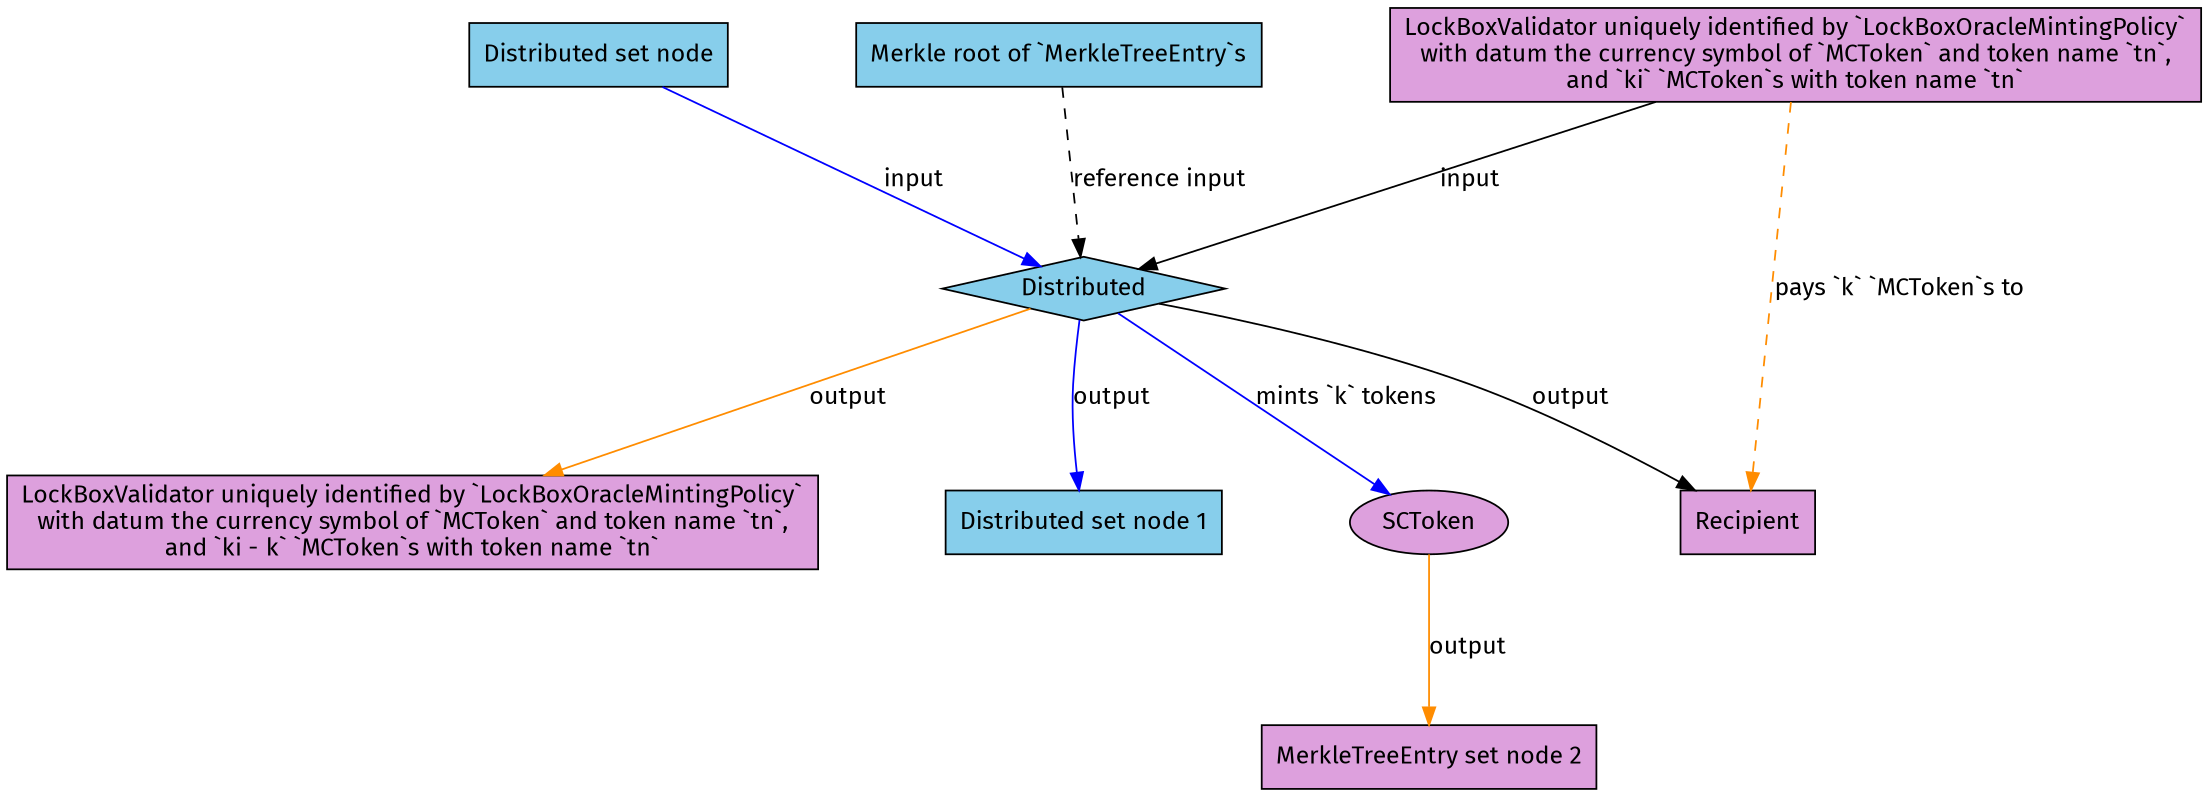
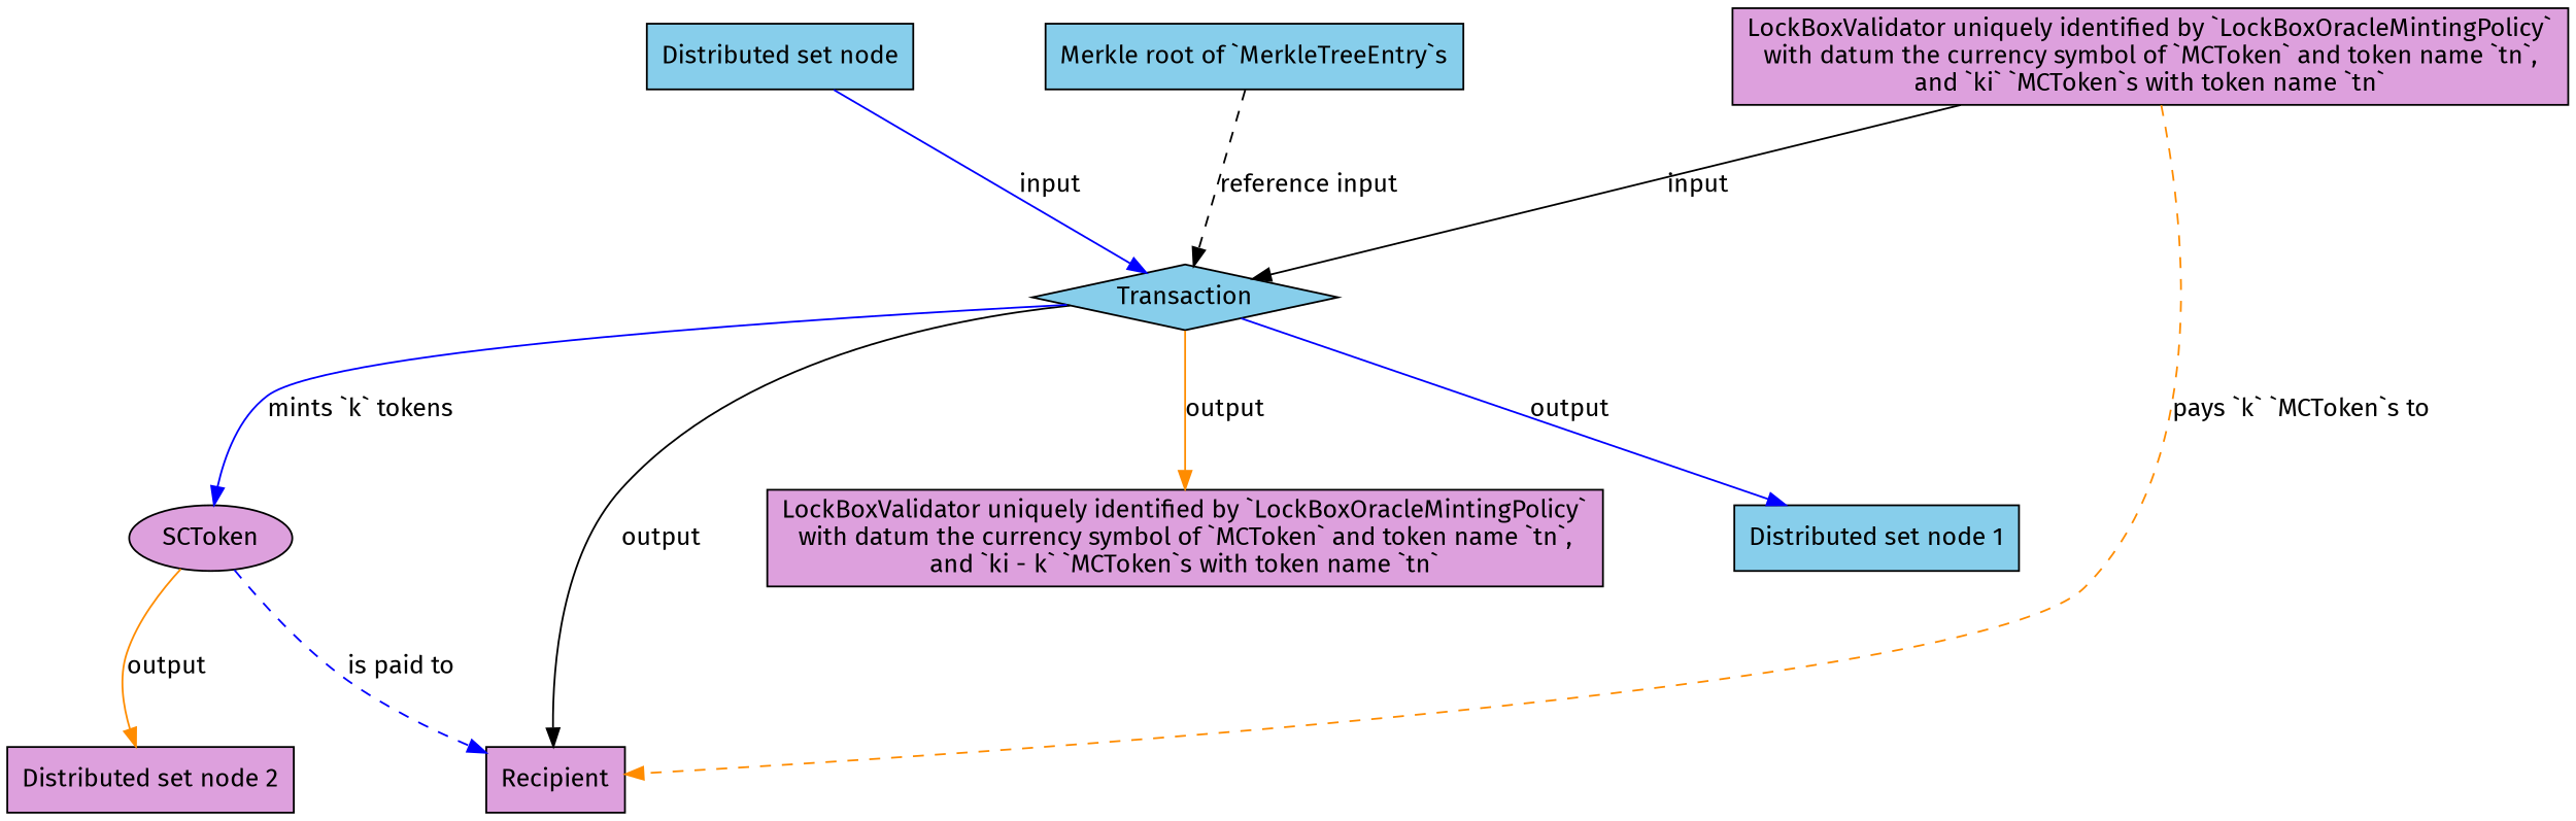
  strict digraph {
    fontname="Fira Sans"
    nodesep=1
    ranksep=1
    node [fillcolor=plum fontname="Fira Sans" shape=record style=filled]
    edge [color=blue fontname="Fira Sans"]
    n1 [fillcolor=skyblue label="Distributed set node"]
-   Transaction [fillcolor=skyblue shape=diamond label=Distributed]
+   Transaction [fillcolor=skyblue shape=diamond]
    n3 [label=Recipient]
    n4 [label="LockBoxValidator uniquely identified by `LockBoxOracleMintingPolicy`\nwith datum the currency symbol of `MCToken` and token name `tn`,\nand `ki - k` `MCToken`s with token name `tn`"]
    n5 [fillcolor=skyblue label="Distributed set node 1"]
    SCToken [shape=ellipse]
    n7 [fillcolor=skyblue label="Merkle root of `MerkleTreeEntry`s"]
    n8 [label="LockBoxValidator uniquely identified by `LockBoxOracleMintingPolicy`\nwith datum the currency symbol of `MCToken` and token name `tn`,\nand `ki` `MCToken`s with token name `tn`"]
-   n9 [label="MerkleTreeEntry set node 2"]
+   n9 [label="Distributed set node 2"]
    n1 -> Transaction [label=input]
    Transaction -> n3 [color=black label=output]
    Transaction -> n4 [color=darkorange label=output]
    Transaction -> n5 [label=output]
    Transaction -> SCToken [label="mints `k` tokens"]
+   SCToken -> n3 [label="is paid to" style=dashed]
    SCToken -> n9 [color=darkorange label=output]
    n7 -> Transaction [color=black label="reference input" style=dashed]
    n8 -> Transaction [color=black label=input]
    n8 -> n3 [color=darkorange label="pays `k` `MCToken`s to" style=dashed]
  }
